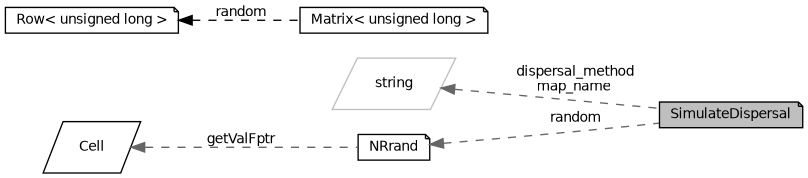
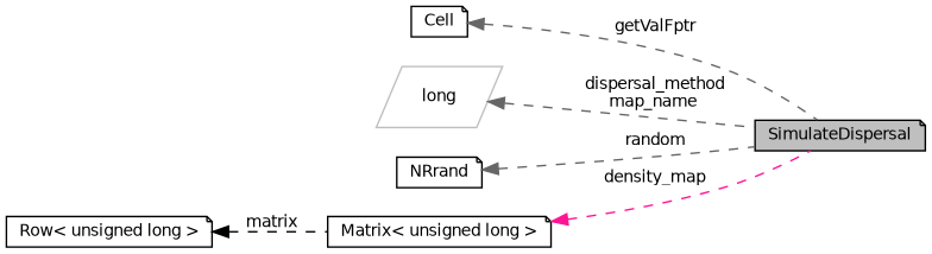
  digraph {
    rankdir=LR
    node [color=black fillcolor=white fontname=Helvetica fontsize=10 shape=note style=filled]
    edge [color=gray40 dir=back fontname=Helvetica fontsize=10 labelfontname=Helvetica labelfontsize=10 style=dashed]
    n1 [fillcolor=grey75 fontcolor=black height=0.2 label=SimulateDispersal width=0.4]
-   n2 [height=0.2 label=Cell shape=parallelogram width=0.4]
-   n3 [color=grey75 height=0.2 label=string shape=parallelogram width=0.4]
+   n2 [height=0.2 label=Cell width=0.4]
+   n3 [color=grey75 height=0.2 label=long shape=parallelogram width=0.4]
    n4 [height=0.2 label=NRrand width=0.4]
    n5 [height=0.2 label="Matrix\< unsigned long \>" width=0.4]
    n6 [height=0.2 label="Row\< unsigned long \>" width=0.4]
-   n2 -> n4 [label=" getValFptr"]
+   n2 -> n1 [label=" getValFptr"]
    n3 -> n1 [label=" dispersal_method\nmap_name"]
    n4 -> n1 [label=" random"]
-   n6 -> n5 [color=black label=" random"]
+   n5 -> n1 [color=deeppink label=" density_map"]
+   n6 -> n5 [color=black label=" matrix"]
  }
